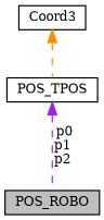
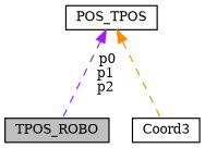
  digraph {
    fontname="DejaVu Serif"
    node [color=black fillcolor=white fontname="DejaVu Serif" fontsize=10 shape=record style=filled]
    edge [dir=back fontname="DejaVu Serif" fontsize=10 labelfontname=Helvetica labelfontsize=10 style=dashed]
-   n1 [fillcolor=grey75 fontcolor=black height=0.2 label=POS_ROBO width=0.4]
+   n1 [fillcolor=grey75 fontcolor=black height=0.2 label=TPOS_ROBO width=0.4]
    n2 [height=0.2 label=POS_TPOS width=0.4]
    n3 [height=0.2 label=Coord3 width=0.4]
    n2 -> n1 [color=purple label=" p0\np1\np2"]
-   n3 -> n2 [color=darkorange]
+   n2 -> n3 [color=darkorange]
  }
